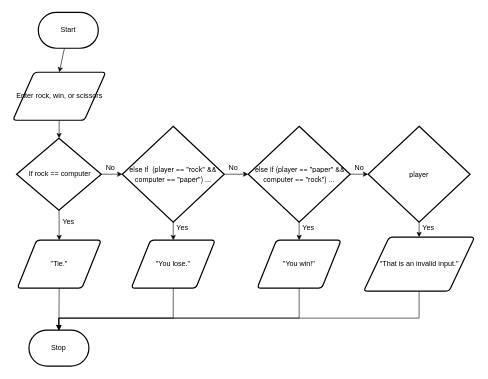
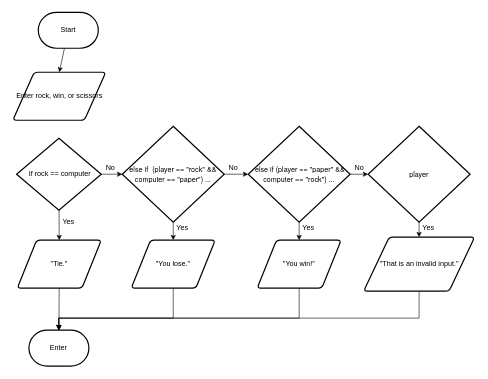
  <mxCell id="0" />
  <mxCell id="1" parent="0" />
  <mxCell id="2" style="edgeStyle=none;html=1;" parent="1" source="3" edge="1"><mxGeometry relative="1" as="geometry"><mxPoint x="98" y="120" as="targetPoint" /></mxGeometry></mxCell>
  <mxCell id="3" value="Start" style="strokeWidth=2;html=1;shape=mxgraph.flowchart.terminator;whiteSpace=wrap;" parent="1" vertex="1"><mxGeometry x="63" y="20" width="100" height="60" as="geometry" /></mxCell>
- <mxCell id="4" value="" style="edgeStyle=none;html=1;fontFamily=Helvetica;fontSize=12;fontColor=#F0F0F0;" edge="1" parent="1" source="5" target="11"><mxGeometry relative="1" as="geometry" /></mxCell>
  <mxCell id="5" value="Enter rock, win, or scissors" style="shape=parallelogram;html=1;strokeWidth=2;perimeter=parallelogramPerimeter;whiteSpace=wrap;rounded=1;arcSize=12;size=0.23;" parent="1" vertex="1"><mxGeometry x="20.5" y="120" width="155" height="80" as="geometry" /></mxCell>
  <mxCell id="6" style="edgeStyle=none;rounded=0;html=1;entryX=0.5;entryY=0;entryDx=0;entryDy=0;entryPerimeter=0;fontFamily=Helvetica;fontSize=12;fontColor=#F0F0F0;" edge="1" parent="1" source="7"><mxGeometry relative="1" as="geometry"><mxPoint x="97.38" y="550" as="targetPoint" /><Array as="points"><mxPoint x="498" y="530" /><mxPoint x="97" y="530" /></Array></mxGeometry></mxCell>
  <mxCell id="7" value="&quot;You win!&quot;" style="shape=parallelogram;html=1;strokeWidth=2;perimeter=parallelogramPerimeter;whiteSpace=wrap;rounded=1;arcSize=12;size=0.23;" parent="1" vertex="1"><mxGeometry x="428" y="400" width="140" height="80" as="geometry" /></mxCell>
- <mxCell id="8" value="Stop" style="strokeWidth=2;html=1;shape=mxgraph.flowchart.terminator;whiteSpace=wrap;" parent="1" vertex="1"><mxGeometry x="47.38" y="550" width="100" height="60" as="geometry" /></mxCell>
+ <mxCell id="8" value="Enter" style="strokeWidth=2;html=1;shape=mxgraph.flowchart.terminator;whiteSpace=wrap;" parent="1" vertex="1"><mxGeometry x="47.38" y="550" width="100" height="60" as="geometry" /></mxCell>
  <mxCell id="9" style="edgeStyle=none;html=1;entryX=0;entryY=0.5;entryDx=0;entryDy=0;entryPerimeter=0;fontFamily=Helvetica;fontSize=12;fontColor=#F0F0F0;" edge="1" parent="1" source="11" target="14"><mxGeometry relative="1" as="geometry" /></mxCell>
  <mxCell id="10" style="edgeStyle=none;html=1;fontFamily=Helvetica;fontSize=12;fontColor=#F0F0F0;" edge="1" parent="1" source="11" target="18"><mxGeometry relative="1" as="geometry" /></mxCell>
  <mxCell id="11" value="&lt;span id=&quot;docs-internal-guid-6195adaa-7fff-0db7-8f2a-d677f404ffa1&quot;&gt;&lt;span style=&quot;background-color: transparent ; vertical-align: baseline&quot;&gt;&amp;nbsp;If&amp;nbsp;rock == computer &lt;/span&gt;&lt;/span&gt;" style="strokeWidth=2;html=1;shape=mxgraph.flowchart.decision;whiteSpace=wrap;" parent="1" vertex="1"><mxGeometry x="26.75" y="230" width="141.25" height="120" as="geometry" /></mxCell>
  <mxCell id="12" value="" style="edgeStyle=none;html=1;fontFamily=Helvetica;fontSize=12;fontColor=#F0F0F0;" edge="1" parent="1" source="14" target="23"><mxGeometry relative="1" as="geometry" /></mxCell>
  <mxCell id="13" value="" style="edgeStyle=none;html=1;fontFamily=Helvetica;fontSize=12;fontColor=#F0F0F0;" edge="1" parent="1" source="14" target="16"><mxGeometry relative="1" as="geometry" /></mxCell>
  <mxCell id="14" value="&lt;span id=&quot;docs-internal-guid-828c8912-7fff-55e9-da42-d04f3feabcac&quot;&gt;&lt;span style=&quot;font-family: &amp;#34;helvetica neue&amp;#34; , sans-serif ; background-color: transparent ; vertical-align: baseline&quot;&gt;else if&amp;nbsp;&amp;nbsp;&lt;/span&gt;&lt;span style=&quot;font-family: &amp;#34;helvetica neue&amp;#34; , sans-serif ; background-color: transparent ; vertical-align: baseline&quot;&gt;(player == &quot;rock&quot; &amp;amp;&amp;amp; computer == &quot;paper&quot;) ...&lt;/span&gt;&lt;/span&gt;" style="strokeWidth=2;html=1;shape=mxgraph.flowchart.decision;whiteSpace=wrap;" parent="1" vertex="1"><mxGeometry x="203" y="210" width="170" height="160" as="geometry" /></mxCell>
  <mxCell id="15" style="edgeStyle=none;html=1;entryX=0.5;entryY=0;entryDx=0;entryDy=0;entryPerimeter=0;fontFamily=Helvetica;fontSize=12;fontColor=#F0F0F0;rounded=0;" edge="1" parent="1" source="16"><mxGeometry relative="1" as="geometry"><mxPoint x="97.38" y="550" as="targetPoint" /><Array as="points"><mxPoint x="288" y="530" /><mxPoint x="97" y="530" /></Array></mxGeometry></mxCell>
  <mxCell id="16" value="&quot;You lose.&quot;" style="shape=parallelogram;html=1;strokeWidth=2;perimeter=parallelogramPerimeter;whiteSpace=wrap;rounded=1;arcSize=12;size=0.23;" parent="1" vertex="1"><mxGeometry x="218" y="400" width="140" height="80" as="geometry" /></mxCell>
  <mxCell id="17" style="edgeStyle=none;html=1;entryX=0.5;entryY=0;entryDx=0;entryDy=0;entryPerimeter=0;fontFamily=Helvetica;fontSize=12;fontColor=#F0F0F0;" edge="1" parent="1" source="18"><mxGeometry relative="1" as="geometry"><mxPoint x="97.38" y="550" as="targetPoint" /></mxGeometry></mxCell>
  <mxCell id="18" value="&quot;Tie.&quot;" style="shape=parallelogram;html=1;strokeWidth=2;perimeter=parallelogramPerimeter;whiteSpace=wrap;rounded=1;arcSize=12;size=0.23;" parent="1" vertex="1"><mxGeometry x="28" y="400" width="140" height="80" as="geometry" /></mxCell>
  <mxCell id="19" value="Yes" style="text;html=1;resizable=0;autosize=1;align=center;verticalAlign=middle;points=[];fillColor=none;strokeColor=none;rounded=0;" parent="1" vertex="1"><mxGeometry x="493" y="370" width="40" height="20" as="geometry" /></mxCell>
  <mxCell id="20" value="" style="edgeStyle=none;html=1;fontFamily=Helvetica;fontSize=12;fontColor=#F0F0F0;" edge="1" parent="1" source="23" target="7"><mxGeometry relative="1" as="geometry" /></mxCell>
  <mxCell id="21" value="" style="edgeStyle=none;rounded=0;html=1;fontFamily=Helvetica;fontSize=12;fontColor=#F0F0F0;startArrow=none;" edge="1" parent="1" source="33" target="29"><mxGeometry relative="1" as="geometry" /></mxCell>
  <mxCell id="22" value="" style="edgeStyle=none;rounded=0;html=1;fontFamily=Helvetica;fontSize=12;fontColor=#F0F0F0;" edge="1" parent="1" source="23" target="29"><mxGeometry relative="1" as="geometry" /></mxCell>
  <mxCell id="23" value="&lt;span id=&quot;docs-internal-guid-17c00ca9-7fff-ecde-b5c4-11feef744c9e&quot;&gt;&lt;span style=&quot;font-family: &amp;#34;helvetica neue&amp;#34; , sans-serif ; background-color: transparent ; vertical-align: baseline&quot;&gt;&amp;nbsp;else if&amp;nbsp;&lt;/span&gt;&lt;span style=&quot;font-family: &amp;#34;helvetica neue&amp;#34; , sans-serif ; background-color: transparent ; vertical-align: baseline&quot;&gt;(player == &quot;paper&quot; &amp;amp;&amp;amp; computer == &quot;rock&quot;) ...&lt;/span&gt;&lt;/span&gt;" style="strokeWidth=2;html=1;shape=mxgraph.flowchart.decision;whiteSpace=wrap;" vertex="1" parent="1"><mxGeometry x="413" y="210" width="170" height="160" as="geometry" /></mxCell>
  <mxCell id="24" value="Yes" style="text;html=1;resizable=0;autosize=1;align=center;verticalAlign=middle;points=[];fillColor=none;strokeColor=none;rounded=0;" vertex="1" parent="1"><mxGeometry x="283" y="370" width="40" height="20" as="geometry" /></mxCell>
  <mxCell id="25" value="Yes" style="text;html=1;resizable=0;autosize=1;align=center;verticalAlign=middle;points=[];fillColor=none;strokeColor=none;rounded=0;" vertex="1" parent="1"><mxGeometry x="93" y="360" width="40" height="20" as="geometry" /></mxCell>
  <mxCell id="26" value="No" style="text;html=1;resizable=0;autosize=1;align=center;verticalAlign=middle;points=[];fillColor=none;strokeColor=none;rounded=0;" vertex="1" parent="1"><mxGeometry x="373" y="270" width="30" height="20" as="geometry" /></mxCell>
  <mxCell id="27" value="No" style="text;html=1;resizable=0;autosize=1;align=center;verticalAlign=middle;points=[];fillColor=none;strokeColor=none;rounded=0;" vertex="1" parent="1"><mxGeometry x="168" y="270" width="30" height="20" as="geometry" /></mxCell>
  <mxCell id="28" value="" style="edgeStyle=none;rounded=0;html=1;fontFamily=Helvetica;fontSize=12;fontColor=#F0F0F0;" edge="1" parent="1" source="29" target="31"><mxGeometry relative="1" as="geometry" /></mxCell>
  <mxCell id="29" value="&lt;font face=&quot;helvetica neue, sans-serif&quot;&gt;player&lt;/font&gt;" style="strokeWidth=2;html=1;shape=mxgraph.flowchart.decision;whiteSpace=wrap;" vertex="1" parent="1"><mxGeometry x="613" y="210" width="170" height="160" as="geometry" /></mxCell>
  <mxCell id="30" style="edgeStyle=none;rounded=0;html=1;entryX=0.5;entryY=0;entryDx=0;entryDy=0;entryPerimeter=0;fontFamily=Helvetica;fontSize=12;fontColor=#F0F0F0;" edge="1" parent="1" source="31"><mxGeometry relative="1" as="geometry"><mxPoint x="97.38" y="550" as="targetPoint" /><Array as="points"><mxPoint x="698" y="530" /><mxPoint x="97" y="530" /></Array></mxGeometry></mxCell>
  <mxCell id="31" value="&quot;That is an invalid input.&quot;" style="shape=parallelogram;html=1;strokeWidth=2;perimeter=parallelogramPerimeter;whiteSpace=wrap;rounded=1;arcSize=12;size=0.23;" vertex="1" parent="1"><mxGeometry x="605.5" y="395" width="185" height="90" as="geometry" /></mxCell>
  <mxCell id="32" value="Yes" style="text;html=1;resizable=0;autosize=1;align=center;verticalAlign=middle;points=[];fillColor=none;strokeColor=none;rounded=0;" vertex="1" parent="1"><mxGeometry x="693" y="370" width="40" height="20" as="geometry" /></mxCell>
  <mxCell id="33" value="No" style="text;html=1;resizable=0;autosize=1;align=center;verticalAlign=middle;points=[];fillColor=none;strokeColor=none;rounded=0;" vertex="1" parent="1"><mxGeometry x="583" y="270" width="30" height="20" as="geometry" /></mxCell>
  <mxCell id="34" value="" style="edgeStyle=none;rounded=0;html=1;fontFamily=Helvetica;fontSize=12;fontColor=#F0F0F0;endArrow=none;" edge="1" parent="1" source="23" target="33"><mxGeometry relative="1" as="geometry"><mxPoint x="583" y="290" as="sourcePoint" /><mxPoint x="613" y="290" as="targetPoint" /></mxGeometry></mxCell>
